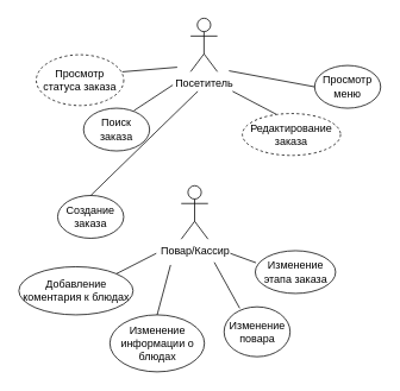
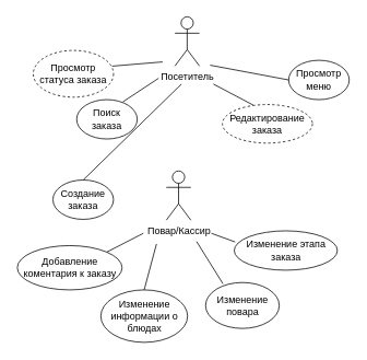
  <mxCell id="0" />
  <mxCell id="1" parent="0" />
  <mxCell id="2" value="Посетитель&lt;br&gt;" style="shape=umlActor;verticalLabelPosition=bottom;verticalAlign=top;html=1;outlineConnect=0;" vertex="1" parent="1"><mxGeometry x="213" y="20" width="30" height="60" as="geometry" /></mxCell>
  <mxCell id="3" value="Повар/Кассир" style="shape=umlActor;verticalLabelPosition=bottom;verticalAlign=top;html=1;outlineConnect=0;" vertex="1" parent="1"><mxGeometry x="202.5" y="208" width="30" height="60" as="geometry" /></mxCell>
  <mxCell id="4" value="Просмотр меню" style="ellipse;whiteSpace=wrap;html=1;" vertex="1" parent="1"><mxGeometry x="352" y="73" width="74" height="48" as="geometry" /></mxCell>
  <mxCell id="5" value="Создание заказа" style="ellipse;whiteSpace=wrap;html=1;" vertex="1" parent="1"><mxGeometry x="64" y="219" width="74" height="48" as="geometry" /></mxCell>
  <mxCell id="6" value="Редактирование заказа" style="ellipse;whiteSpace=wrap;html=1;dashed=1;" vertex="1" parent="1"><mxGeometry x="271" y="127" width="110" height="47" as="geometry" /></mxCell>
  <mxCell id="7" value="Просмотр статуса заказа" style="ellipse;whiteSpace=wrap;html=1;dashed=1;" vertex="1" parent="1"><mxGeometry x="40" y="61" width="98" height="57" as="geometry" /></mxCell>
- <mxCell id="8" value="Изменение этапа заказа" style="ellipse;whiteSpace=wrap;html=1;" vertex="1" parent="1"><mxGeometry x="285.5" y="281" width="90" height="48" as="geometry" /></mxCell>
+ <mxCell id="8" value="Изменение этапа заказа" style="ellipse;whiteSpace=wrap;html=1;" vertex="1" parent="1"><mxGeometry x="285.5" y="281" width="126" height="48" as="geometry" /></mxCell>
  <mxCell id="9" value="Изменение информации о блюдах" style="ellipse;whiteSpace=wrap;html=1;" vertex="1" parent="1"><mxGeometry x="122.5" y="353" width="106" height="64" as="geometry" /></mxCell>
- <mxCell id="10" value="Изменение повара" style="ellipse;whiteSpace=wrap;html=1;" vertex="1" parent="1"><mxGeometry x="250.5" y="344" width="74" height="56" as="geometry" /></mxCell>
+ <mxCell id="10" value="Изменение повара" style="ellipse;whiteSpace=wrap;html=1;" vertex="1" parent="1"><mxGeometry x="250.5" y="344" width="90" height="56" as="geometry" /></mxCell>
  <mxCell id="11" value="Поиск заказа" style="ellipse;whiteSpace=wrap;html=1;" vertex="1" parent="1"><mxGeometry x="93" y="121" width="74" height="48" as="geometry" /></mxCell>
- <mxCell id="12" value="Добавление коментария к блюдах" style="ellipse;whiteSpace=wrap;html=1;" vertex="1" parent="1"><mxGeometry x="20.5" y="299" width="128" height="54" as="geometry" /></mxCell>
+ <mxCell id="12" value="Добавление коментария к заказу" style="ellipse;whiteSpace=wrap;html=1;" vertex="1" parent="1"><mxGeometry x="20.5" y="299" width="128" height="54" as="geometry" /></mxCell>
  <mxCell id="13" value="" style="endArrow=none;html=1;rounded=0;exitX=0.984;exitY=0.336;exitDx=0;exitDy=0;exitPerimeter=0;" edge="1" parent="1" source="7"><mxGeometry width="50" height="50" relative="1" as="geometry"><mxPoint x="124" y="73" as="sourcePoint" /><mxPoint x="198" y="75" as="targetPoint" /></mxGeometry></mxCell>
  <mxCell id="14" value="" style="endArrow=none;html=1;rounded=0;exitX=0.764;exitY=0.055;exitDx=0;exitDy=0;exitPerimeter=0;" edge="1" parent="1" source="11"><mxGeometry width="50" height="50" relative="1" as="geometry"><mxPoint x="146" y="90" as="sourcePoint" /><mxPoint x="193" y="95" as="targetPoint" /></mxGeometry></mxCell>
  <mxCell id="15" value="" style="endArrow=none;html=1;rounded=0;exitX=0.5;exitY=0;exitDx=0;exitDy=0;" edge="1" parent="1" source="5"><mxGeometry width="50" height="50" relative="1" as="geometry"><mxPoint x="212" y="129" as="sourcePoint" /><mxPoint x="221" y="102" as="targetPoint" /></mxGeometry></mxCell>
  <mxCell id="16" value="" style="endArrow=none;html=1;rounded=0;exitX=0.344;exitY=0.016;exitDx=0;exitDy=0;exitPerimeter=0;" edge="1" parent="1" source="6"><mxGeometry width="50" height="50" relative="1" as="geometry"><mxPoint x="166" y="110" as="sourcePoint" /><mxPoint x="260" y="102" as="targetPoint" /></mxGeometry></mxCell>
  <mxCell id="17" value="" style="endArrow=none;html=1;rounded=0;exitX=0;exitY=0.5;exitDx=0;exitDy=0;" edge="1" parent="1" source="4"><mxGeometry width="50" height="50" relative="1" as="geometry"><mxPoint x="176" y="120" as="sourcePoint" /><mxPoint x="256" y="79" as="targetPoint" /></mxGeometry></mxCell>
  <mxCell id="18" value="" style="endArrow=none;html=1;rounded=0;exitX=1;exitY=0;exitDx=0;exitDy=0;" edge="1" parent="1" source="12"><mxGeometry width="50" height="50" relative="1" as="geometry"><mxPoint x="175.5" y="114" as="sourcePoint" /><mxPoint x="174.5" y="284" as="targetPoint" /></mxGeometry></mxCell>
  <mxCell id="19" value="" style="endArrow=none;html=1;rounded=0;exitX=0.5;exitY=0;exitDx=0;exitDy=0;" edge="1" parent="1" source="9"><mxGeometry width="50" height="50" relative="1" as="geometry"><mxPoint x="185.5" y="124" as="sourcePoint" /><mxPoint x="190.5" y="297" as="targetPoint" /></mxGeometry></mxCell>
  <mxCell id="20" value="" style="endArrow=none;html=1;rounded=0;exitX=0.236;exitY=0.028;exitDx=0;exitDy=0;exitPerimeter=0;" edge="1" parent="1" source="10"><mxGeometry width="50" height="50" relative="1" as="geometry"><mxPoint x="195.5" y="134" as="sourcePoint" /><mxPoint x="239.5" y="294" as="targetPoint" /></mxGeometry></mxCell>
  <mxCell id="21" value="" style="endArrow=none;html=1;rounded=0;exitX=0.009;exitY=0.282;exitDx=0;exitDy=0;exitPerimeter=0;" edge="1" parent="1" source="8"><mxGeometry width="50" height="50" relative="1" as="geometry"><mxPoint x="205.5" y="144" as="sourcePoint" /><mxPoint x="257.5" y="284" as="targetPoint" /></mxGeometry></mxCell>
